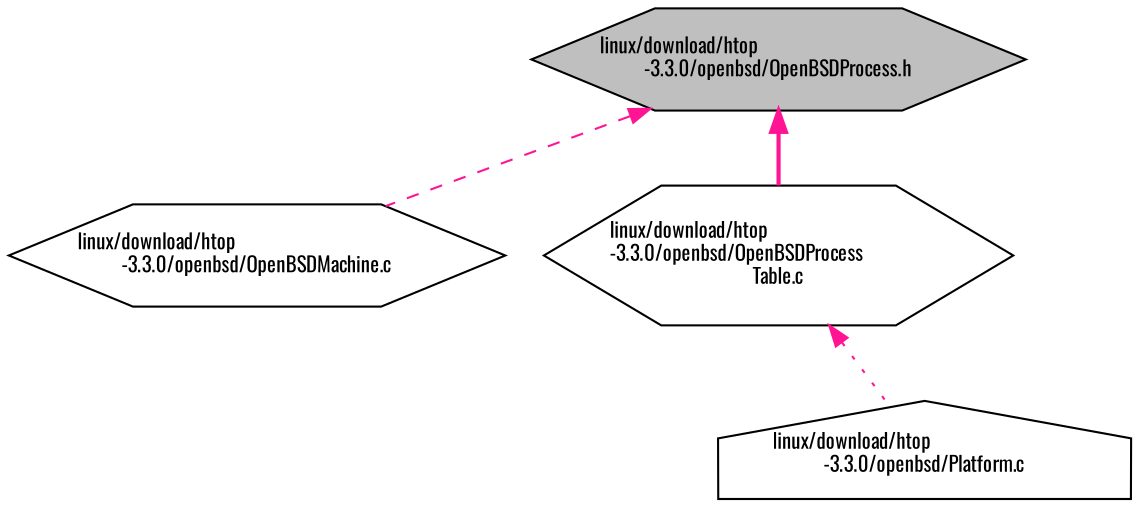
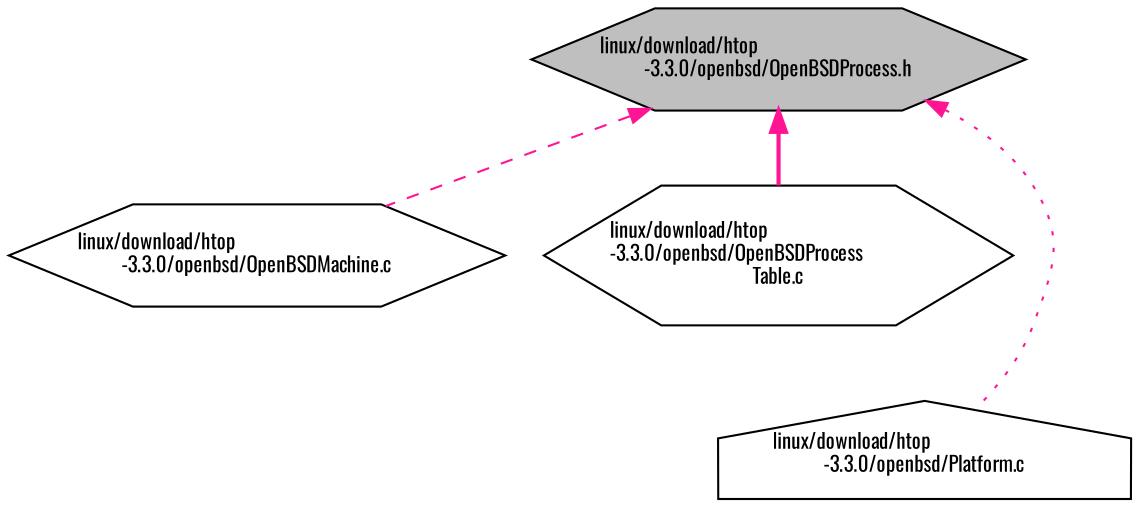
  digraph {
    fontname=Oswald
    node [color=black fillcolor=white fontname=Oswald fontsize=10 shape=hexagon style=filled]
    edge [color=deeppink dir=back fontname=Oswald fontsize=10 labelfontname=Helvetica labelfontsize=10]
    n1 [fillcolor=grey75 fontcolor=black height=0.2 label="linux/download/htop\l-3.3.0/openbsd/OpenBSDProcess.h" width=0.4]
    n2 [height=0.2 label="linux/download/htop\l-3.3.0/openbsd/OpenBSDMachine.c" width=0.4]
    n3 [height=0.2 label="linux/download/htop\l-3.3.0/openbsd/OpenBSDProcess\lTable.c" width=0.4]
    n4 [height=0.2 label="linux/download/htop\l-3.3.0/openbsd/Platform.c" shape=house width=0.4]
    n1 -> n2 [style=dashed]
    n1 -> n3 [style=bold]
-   n3 -> n4 [style=dotted]
+   n1 -> n4 [style=dotted]
  }
